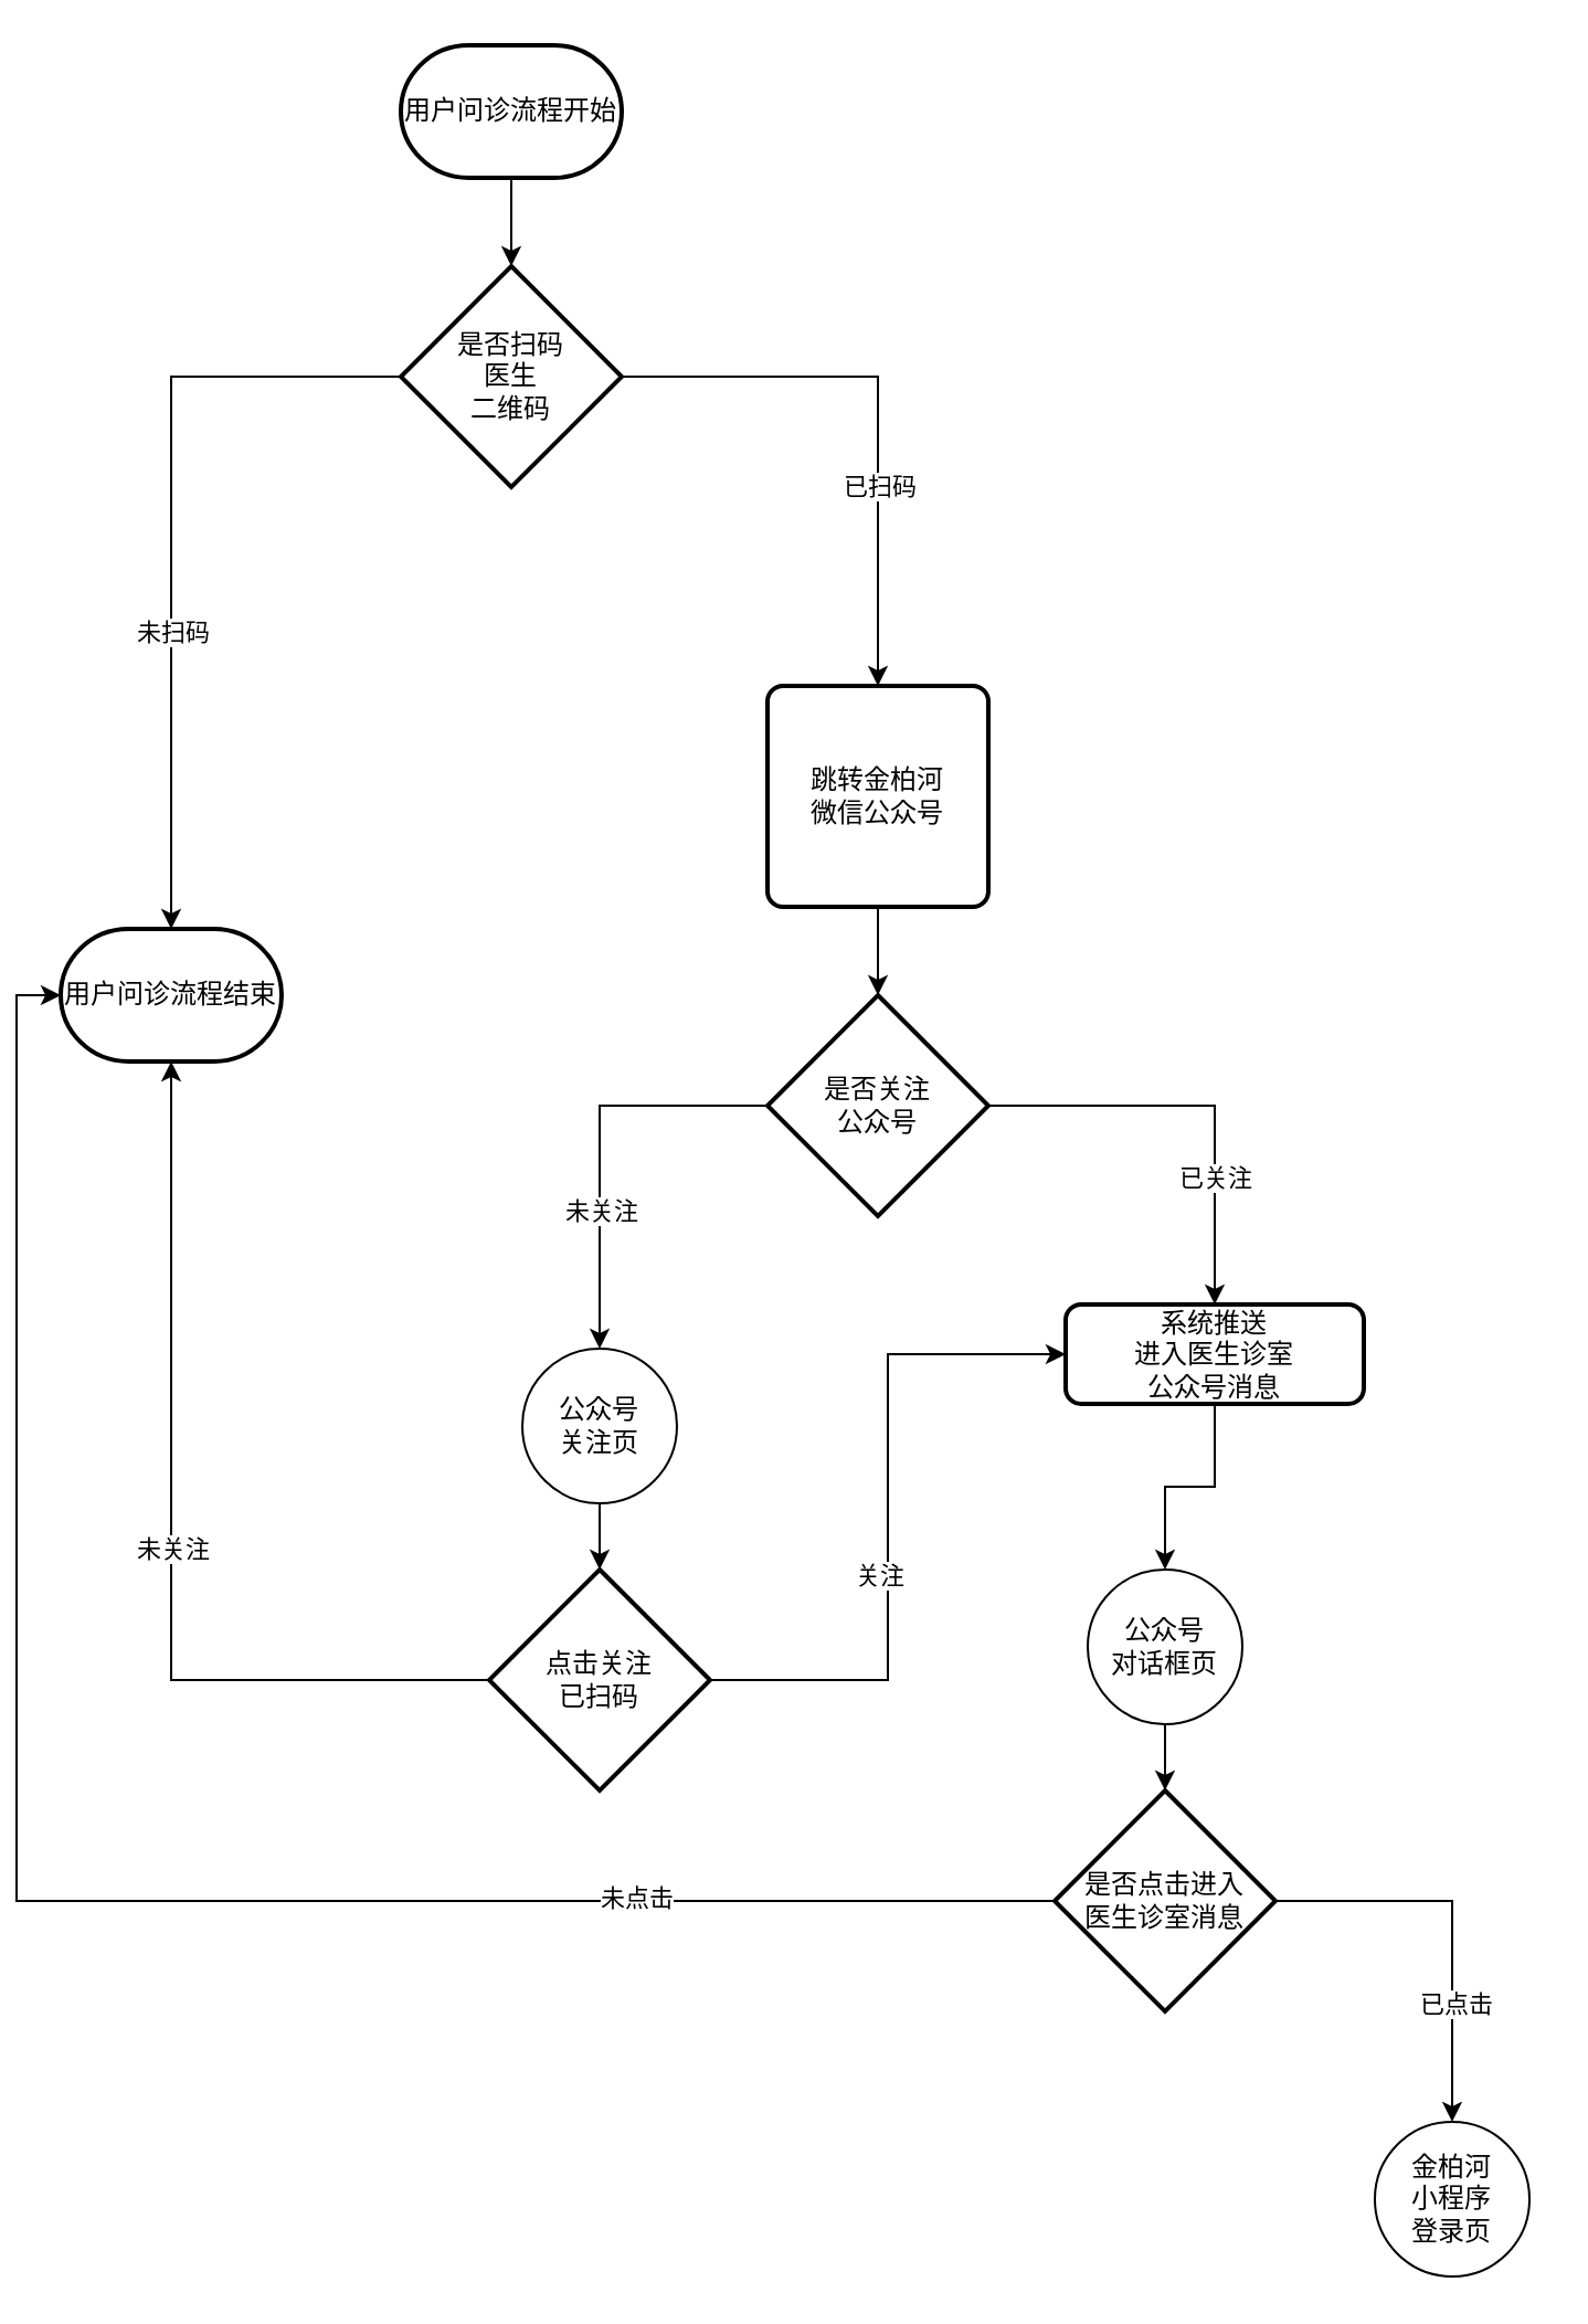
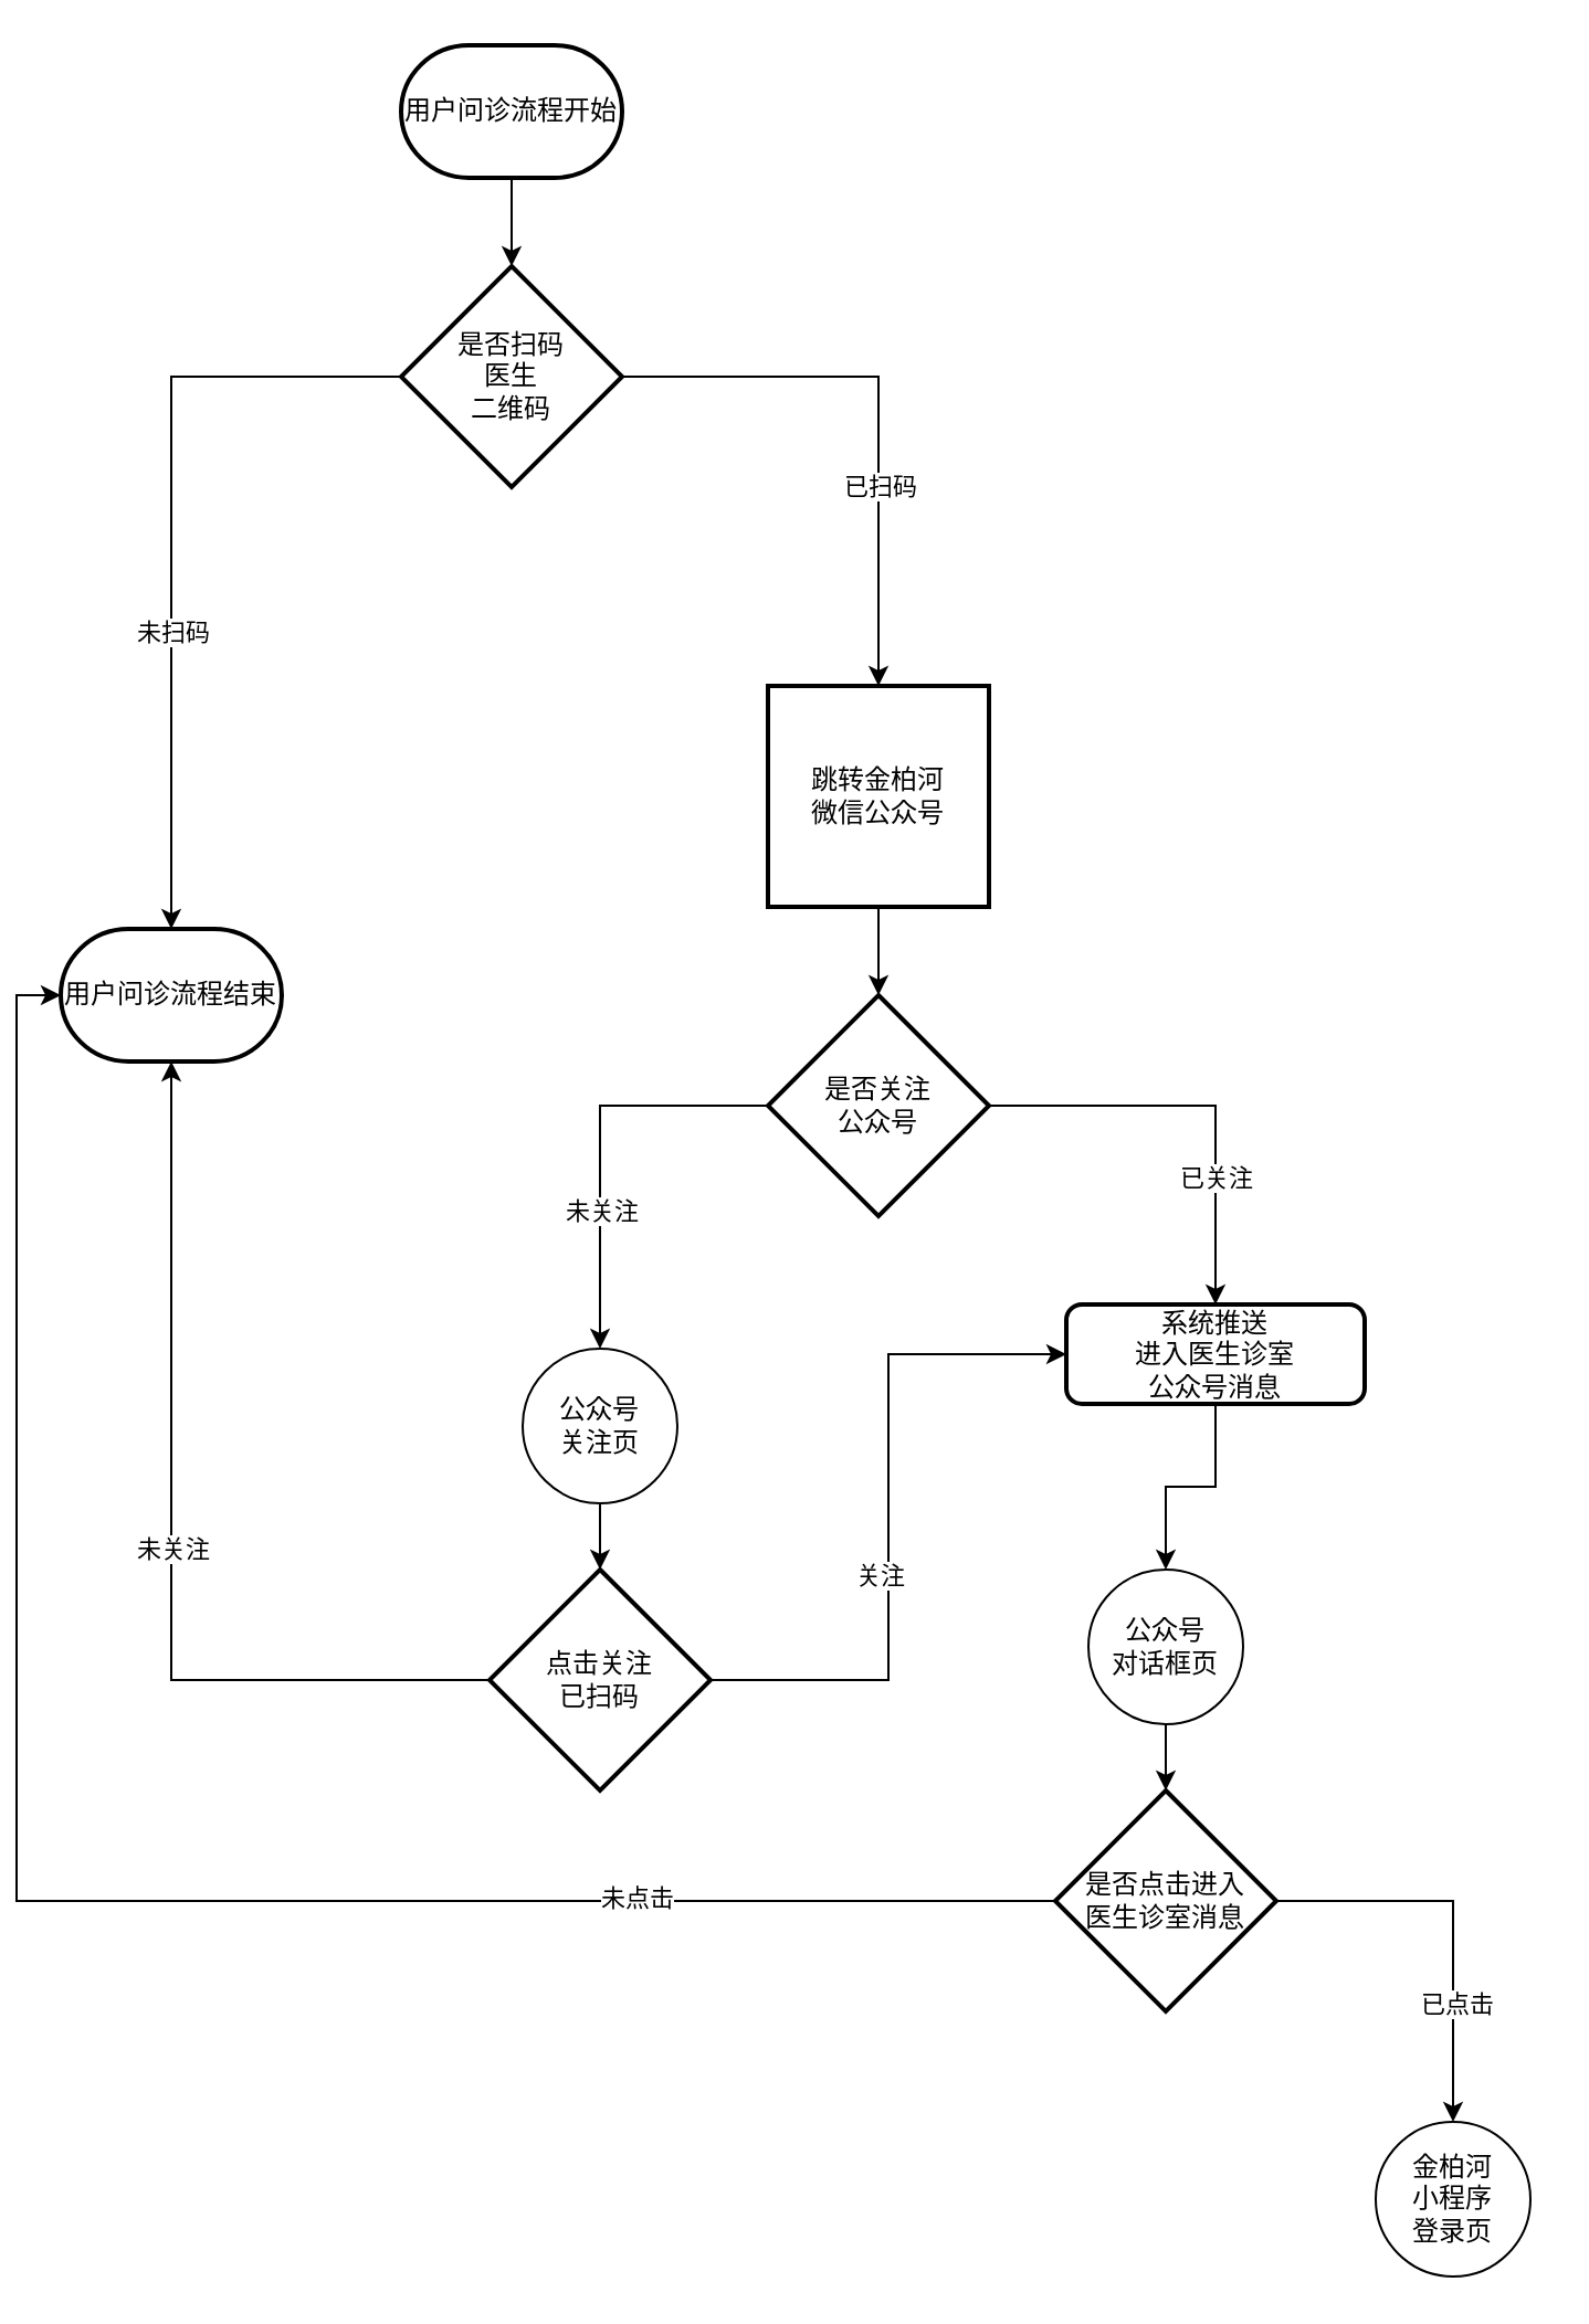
  <mxCell id="0" />
  <mxCell id="1" parent="0" />
  <mxCell id="2" style="edgeStyle=orthogonalEdgeStyle;rounded=0;orthogonalLoop=1;jettySize=auto;html=1;exitX=0.5;exitY=1;exitDx=0;exitDy=0;exitPerimeter=0;entryX=0.5;entryY=0;entryDx=0;entryDy=0;entryPerimeter=0;" edge="1" parent="1" source="3" target="9"><mxGeometry relative="1" as="geometry" /></mxCell>
  <mxCell id="3" value="用户问诊流程开始" style="strokeWidth=2;html=1;shape=mxgraph.flowchart.terminator;whiteSpace=wrap;" vertex="1" parent="1"><mxGeometry x="174" y="20" width="100" height="60" as="geometry" /></mxCell>
  <mxCell id="4" value="用户问诊流程结束" style="strokeWidth=2;html=1;shape=mxgraph.flowchart.terminator;whiteSpace=wrap;" vertex="1" parent="1"><mxGeometry x="20" y="420" width="100" height="60" as="geometry" /></mxCell>
  <mxCell id="5" style="edgeStyle=orthogonalEdgeStyle;rounded=0;orthogonalLoop=1;jettySize=auto;html=1;" edge="1" parent="1" source="9" target="4"><mxGeometry relative="1" as="geometry" /></mxCell>
  <mxCell id="6" value="未扫码" style="edgeLabel;html=1;align=center;verticalAlign=middle;resizable=0;points=[];" vertex="1" connectable="0" parent="5"><mxGeometry x="0.239" relative="1" as="geometry"><mxPoint as="offset" /></mxGeometry></mxCell>
  <mxCell id="7" style="edgeStyle=orthogonalEdgeStyle;rounded=0;orthogonalLoop=1;jettySize=auto;html=1;entryX=0.5;entryY=0;entryDx=0;entryDy=0;" edge="1" parent="1" source="9" target="11"><mxGeometry relative="1" as="geometry"><mxPoint x="390" y="350" as="targetPoint" /></mxGeometry></mxCell>
  <mxCell id="8" value="已扫码" style="edgeLabel;html=1;align=center;verticalAlign=middle;resizable=0;points=[];" vertex="1" connectable="0" parent="7"><mxGeometry x="0.288" relative="1" as="geometry"><mxPoint as="offset" /></mxGeometry></mxCell>
  <mxCell id="9" value="是否扫码&lt;br&gt;医生&lt;br&gt;二维码" style="strokeWidth=2;html=1;shape=mxgraph.flowchart.decision;whiteSpace=wrap;" vertex="1" parent="1"><mxGeometry x="174" y="120" width="100" height="100" as="geometry" /></mxCell>
  <mxCell id="10" style="edgeStyle=orthogonalEdgeStyle;rounded=0;orthogonalLoop=1;jettySize=auto;html=1;exitX=0.5;exitY=1;exitDx=0;exitDy=0;" edge="1" parent="1" source="11" target="16"><mxGeometry relative="1" as="geometry" /></mxCell>
- <mxCell id="11" value="跳转金柏河&lt;br&gt;微信公众号" style="rounded=1;whiteSpace=wrap;html=1;absoluteArcSize=1;arcSize=14;strokeWidth=2;" vertex="1" parent="1"><mxGeometry x="340" y="310" width="100" height="100" as="geometry" /></mxCell>
+ <mxCell id="11" value="跳转金柏河&lt;br&gt;微信公众号" style="whiteSpace=wrap;html=1;absoluteArcSize=1;arcSize=14;strokeWidth=2;rounded=0;" vertex="1" parent="1"><mxGeometry x="340" y="310" width="100" height="100" as="geometry" /></mxCell>
  <mxCell id="12" style="edgeStyle=orthogonalEdgeStyle;rounded=0;orthogonalLoop=1;jettySize=auto;html=1;" edge="1" parent="1" source="16" target="17"><mxGeometry relative="1" as="geometry"><mxPoint x="273" y="620" as="targetPoint" /></mxGeometry></mxCell>
  <mxCell id="13" value="未关注" style="edgeLabel;html=1;align=center;verticalAlign=middle;resizable=0;points=[];" vertex="1" connectable="0" parent="12"><mxGeometry x="0.496" relative="1" as="geometry"><mxPoint y="-16" as="offset" /></mxGeometry></mxCell>
  <mxCell id="14" style="edgeStyle=orthogonalEdgeStyle;rounded=0;orthogonalLoop=1;jettySize=auto;html=1;entryX=0.5;entryY=0;entryDx=0;entryDy=0;" edge="1" parent="1" source="16" target="29"><mxGeometry relative="1" as="geometry" /></mxCell>
  <mxCell id="15" value="已关注" style="edgeLabel;html=1;align=center;verticalAlign=middle;resizable=0;points=[];" vertex="1" connectable="0" parent="14"><mxGeometry x="0.341" y="1" relative="1" as="geometry"><mxPoint x="-1" y="6" as="offset" /></mxGeometry></mxCell>
  <mxCell id="16" value="是否关注&lt;br&gt;公众号" style="strokeWidth=2;html=1;shape=mxgraph.flowchart.decision;whiteSpace=wrap;" vertex="1" parent="1"><mxGeometry x="340" y="450" width="100" height="100" as="geometry" /></mxCell>
  <mxCell id="17" value="" style="verticalLabelPosition=bottom;verticalAlign=top;html=1;shape=mxgraph.flowchart.on-page_reference;" vertex="1" parent="1"><mxGeometry x="229" y="610" width="70" height="70" as="geometry" /></mxCell>
  <mxCell id="18" style="edgeStyle=orthogonalEdgeStyle;rounded=0;orthogonalLoop=1;jettySize=auto;html=1;exitX=0.5;exitY=1;exitDx=0;exitDy=0;" edge="1" parent="1" source="19" target="27"><mxGeometry relative="1" as="geometry" /></mxCell>
  <mxCell id="19" value="公众号&lt;br&gt;关注页" style="text;html=1;strokeColor=none;fillColor=none;align=center;verticalAlign=middle;whiteSpace=wrap;rounded=0;" vertex="1" parent="1"><mxGeometry x="224" y="610" width="80" height="70" as="geometry" /></mxCell>
  <mxCell id="20" value="" style="verticalLabelPosition=bottom;verticalAlign=top;html=1;shape=mxgraph.flowchart.on-page_reference;" vertex="1" parent="1"><mxGeometry x="485" y="710" width="70" height="70" as="geometry" /></mxCell>
  <mxCell id="21" style="edgeStyle=orthogonalEdgeStyle;rounded=0;orthogonalLoop=1;jettySize=auto;html=1;exitX=0.5;exitY=1;exitDx=0;exitDy=0;" edge="1" parent="1" source="22" target="34"><mxGeometry relative="1" as="geometry" /></mxCell>
  <mxCell id="22" value="公众号&lt;br&gt;对话框页" style="text;html=1;strokeColor=none;fillColor=none;align=center;verticalAlign=middle;whiteSpace=wrap;rounded=0;" vertex="1" parent="1"><mxGeometry x="480" y="710" width="80" height="70" as="geometry" /></mxCell>
  <mxCell id="23" style="edgeStyle=orthogonalEdgeStyle;rounded=0;orthogonalLoop=1;jettySize=auto;html=1;entryX=0.5;entryY=1;entryDx=0;entryDy=0;entryPerimeter=0;" edge="1" parent="1" source="27" target="4"><mxGeometry relative="1" as="geometry" /></mxCell>
  <mxCell id="24" value="未关注" style="edgeLabel;html=1;align=center;verticalAlign=middle;resizable=0;points=[];" vertex="1" connectable="0" parent="23"><mxGeometry x="-0.206" y="1" relative="1" as="geometry"><mxPoint x="1" y="-36" as="offset" /></mxGeometry></mxCell>
  <mxCell id="25" style="edgeStyle=orthogonalEdgeStyle;rounded=0;orthogonalLoop=1;jettySize=auto;html=1;entryX=0;entryY=0.5;entryDx=0;entryDy=0;" edge="1" parent="1" source="27" target="29"><mxGeometry relative="1" as="geometry" /></mxCell>
  <mxCell id="26" value="关注" style="edgeLabel;html=1;align=center;verticalAlign=middle;resizable=0;points=[];" vertex="1" connectable="0" parent="25"><mxGeometry x="-0.193" y="-2" relative="1" as="geometry"><mxPoint x="-6" y="-4" as="offset" /></mxGeometry></mxCell>
  <mxCell id="27" value="点击关注&lt;br&gt;已扫码" style="strokeWidth=2;html=1;shape=mxgraph.flowchart.decision;whiteSpace=wrap;" vertex="1" parent="1"><mxGeometry x="214" y="710" width="100" height="100" as="geometry" /></mxCell>
  <mxCell id="28" style="edgeStyle=orthogonalEdgeStyle;rounded=0;orthogonalLoop=1;jettySize=auto;html=1;" edge="1" parent="1" source="29" target="22"><mxGeometry relative="1" as="geometry" /></mxCell>
  <mxCell id="29" value="系统推送&lt;br&gt;进入医生诊室&lt;br&gt;公众号消息" style="rounded=1;whiteSpace=wrap;html=1;absoluteArcSize=1;arcSize=14;strokeWidth=2;" vertex="1" parent="1"><mxGeometry x="475" y="590" width="135" height="45" as="geometry" /></mxCell>
  <mxCell id="30" style="edgeStyle=orthogonalEdgeStyle;rounded=0;orthogonalLoop=1;jettySize=auto;html=1;entryX=0;entryY=0.5;entryDx=0;entryDy=0;entryPerimeter=0;" edge="1" parent="1" source="34" target="4"><mxGeometry relative="1" as="geometry" /></mxCell>
  <mxCell id="31" value="未点击" style="edgeLabel;html=1;align=center;verticalAlign=middle;resizable=0;points=[];" vertex="1" connectable="0" parent="30"><mxGeometry x="-0.578" y="-2" relative="1" as="geometry"><mxPoint as="offset" /></mxGeometry></mxCell>
  <mxCell id="32" style="edgeStyle=orthogonalEdgeStyle;rounded=0;orthogonalLoop=1;jettySize=auto;html=1;entryX=0.5;entryY=0;entryDx=0;entryDy=0;" edge="1" parent="1" source="34" target="36"><mxGeometry relative="1" as="geometry"><mxPoint x="650" y="950" as="targetPoint" /></mxGeometry></mxCell>
  <mxCell id="33" value="已点击" style="edgeLabel;html=1;align=center;verticalAlign=middle;resizable=0;points=[];" vertex="1" connectable="0" parent="32"><mxGeometry x="0.294" y="1" relative="1" as="geometry"><mxPoint y="10" as="offset" /></mxGeometry></mxCell>
  <mxCell id="34" value="是否点击进入&lt;br&gt;医生诊室消息" style="strokeWidth=2;html=1;shape=mxgraph.flowchart.decision;whiteSpace=wrap;" vertex="1" parent="1"><mxGeometry x="470" y="810" width="100" height="100" as="geometry" /></mxCell>
  <mxCell id="35" value="" style="verticalLabelPosition=bottom;verticalAlign=top;html=1;shape=mxgraph.flowchart.on-page_reference;" vertex="1" parent="1"><mxGeometry x="615" y="960" width="70" height="70" as="geometry" /></mxCell>
  <mxCell id="36" value="金柏河&lt;br&gt;小程序&lt;br&gt;登录页" style="text;html=1;strokeColor=none;fillColor=none;align=center;verticalAlign=middle;whiteSpace=wrap;rounded=0;" vertex="1" parent="1"><mxGeometry x="610" y="960" width="80" height="70" as="geometry" /></mxCell>
